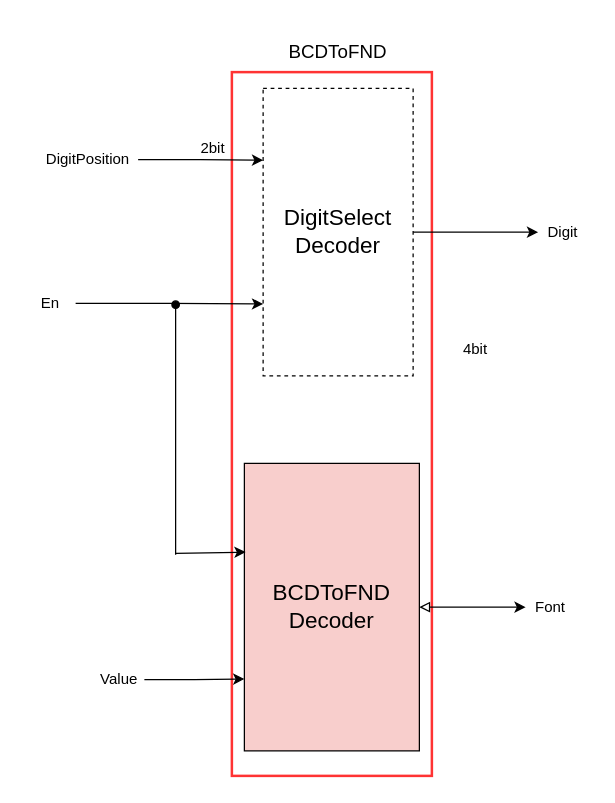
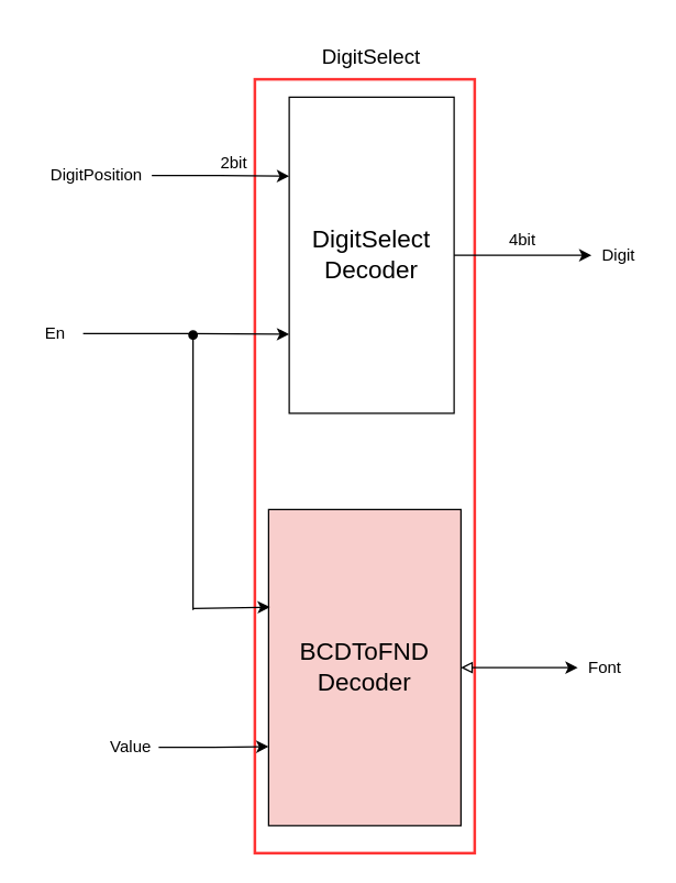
  <mxCell id="0" />
  <mxCell id="1" parent="0" />
  <mxCell id="2" value="" style="rounded=0;whiteSpace=wrap;html=1;strokeColor=#FF3333;strokeWidth=2;" vertex="1" parent="1"><mxGeometry x="185" y="57" width="160" height="563" as="geometry" /></mxCell>
  <mxCell id="3" value="&lt;font style=&quot;font-size: 18px&quot;&gt;BCDToFND&lt;br&gt;Decoder&lt;/font&gt;" style="rounded=0;whiteSpace=wrap;html=1;fillColor=#f8cecc;" vertex="1" parent="1"><mxGeometry x="195" y="370" width="140" height="230" as="geometry" /></mxCell>
  <mxCell id="4" style="edgeStyle=orthogonalEdgeStyle;rounded=0;orthogonalLoop=1;jettySize=auto;html=1;entryX=0;entryY=0.75;entryDx=0;entryDy=0;" edge="1" parent="1" source="5" target="3"><mxGeometry relative="1" as="geometry" /></mxCell>
  <mxCell id="5" value="Value" style="text;html=1;strokeColor=none;fillColor=none;align=center;verticalAlign=middle;whiteSpace=wrap;rounded=0;" vertex="1" parent="1"><mxGeometry x="75" y="533" width="40" height="20" as="geometry" /></mxCell>
  <mxCell id="6" style="edgeStyle=orthogonalEdgeStyle;rounded=0;orthogonalLoop=1;jettySize=auto;html=1;startArrow=classic;startFill=1;endArrow=block;endFill=0;" edge="1" parent="1" source="7" target="3"><mxGeometry relative="1" as="geometry" /></mxCell>
  <mxCell id="7" value="Font" style="text;html=1;strokeColor=none;fillColor=none;align=center;verticalAlign=middle;whiteSpace=wrap;rounded=0;" vertex="1" parent="1"><mxGeometry x="420" y="475" width="40" height="20" as="geometry" /></mxCell>
- <mxCell id="8" value="&lt;font style=&quot;font-size: 18px&quot;&gt;DigitSelect&lt;br&gt;Decoder&lt;/font&gt;" style="rounded=0;whiteSpace=wrap;html=1;dashed=1;" vertex="1" parent="1"><mxGeometry x="210" y="70" width="120" height="230" as="geometry" /></mxCell>
+ <mxCell id="8" value="&lt;font style=&quot;font-size: 18px&quot;&gt;DigitSelect&lt;br&gt;Decoder&lt;/font&gt;" style="rounded=0;whiteSpace=wrap;html=1;" vertex="1" parent="1"><mxGeometry x="210" y="70" width="120" height="230" as="geometry" /></mxCell>
  <mxCell id="9" style="edgeStyle=orthogonalEdgeStyle;rounded=0;orthogonalLoop=1;jettySize=auto;html=1;exitX=1;exitY=0.5;exitDx=0;exitDy=0;entryX=0;entryY=0.25;entryDx=0;entryDy=0;" edge="1" parent="1" source="10" target="8"><mxGeometry relative="1" as="geometry" /></mxCell>
  <mxCell id="10" value="DigitPosition" style="text;html=1;strokeColor=none;fillColor=none;align=center;verticalAlign=middle;whiteSpace=wrap;rounded=0;" vertex="1" parent="1"><mxGeometry x="30" y="117" width="80" height="20" as="geometry" /></mxCell>
  <mxCell id="11" style="edgeStyle=orthogonalEdgeStyle;rounded=0;orthogonalLoop=1;jettySize=auto;html=1;entryX=0;entryY=0.75;entryDx=0;entryDy=0;" edge="1" parent="1" source="12" target="8"><mxGeometry relative="1" as="geometry" /></mxCell>
  <mxCell id="12" value="En" style="text;html=1;strokeColor=none;fillColor=none;align=center;verticalAlign=middle;whiteSpace=wrap;rounded=0;" vertex="1" parent="1"><mxGeometry x="20" y="232" width="40" height="20" as="geometry" /></mxCell>
  <mxCell id="13" style="edgeStyle=orthogonalEdgeStyle;rounded=0;orthogonalLoop=1;jettySize=auto;html=1;startArrow=classic;startFill=1;endArrow=none;endFill=0;" edge="1" parent="1" source="14" target="8"><mxGeometry relative="1" as="geometry" /></mxCell>
  <mxCell id="14" value="Digit" style="text;html=1;strokeColor=none;fillColor=none;align=center;verticalAlign=middle;whiteSpace=wrap;rounded=0;" vertex="1" parent="1"><mxGeometry x="430" y="175" width="40" height="20" as="geometry" /></mxCell>
  <mxCell id="15" value="2bit" style="text;html=1;strokeColor=none;fillColor=none;align=center;verticalAlign=middle;whiteSpace=wrap;rounded=0;" vertex="1" parent="1"><mxGeometry x="150" y="108" width="40" height="20" as="geometry" /></mxCell>
- <mxCell id="16" value="4bit" style="text;html=1;strokeColor=none;fillColor=none;align=center;verticalAlign=middle;whiteSpace=wrap;rounded=0;" vertex="1" parent="1"><mxGeometry x="360" y="269" width="40" height="20" as="geometry" /></mxCell>
+ <mxCell id="16" value="4bit" style="text;html=1;strokeColor=none;fillColor=none;align=center;verticalAlign=middle;whiteSpace=wrap;rounded=0;" vertex="1" parent="1"><mxGeometry x="360" y="164" width="40" height="20" as="geometry" /></mxCell>
  <mxCell id="17" value="" style="endArrow=oval;html=1;endFill=1;" edge="1" parent="1"><mxGeometry width="50" height="50" relative="1" as="geometry"><mxPoint x="140" y="443" as="sourcePoint" /><mxPoint x="140" y="243" as="targetPoint" /></mxGeometry></mxCell>
  <mxCell id="18" value="" style="endArrow=classic;html=1;entryX=0.007;entryY=0.3;entryDx=0;entryDy=0;entryPerimeter=0;" edge="1" parent="1"><mxGeometry width="50" height="50" relative="1" as="geometry"><mxPoint x="140" y="442" as="sourcePoint" /><mxPoint x="195.98" y="441" as="targetPoint" /></mxGeometry></mxCell>
- <mxCell id="19" value="&lt;font style=&quot;font-size: 15px&quot;&gt;BCDToFND&lt;/font&gt;" style="text;html=1;strokeColor=none;fillColor=none;align=center;verticalAlign=middle;whiteSpace=wrap;rounded=0;" vertex="1" parent="1"><mxGeometry x="215" y="20" width="110" height="40" as="geometry" /></mxCell>
+ <mxCell id="19" value="&lt;font style=&quot;font-size: 15px&quot;&gt;DigitSelect&lt;/font&gt;" style="text;html=1;strokeColor=none;fillColor=none;align=center;verticalAlign=middle;whiteSpace=wrap;rounded=0;" vertex="1" parent="1"><mxGeometry x="215" y="20" width="110" height="40" as="geometry" /></mxCell>
